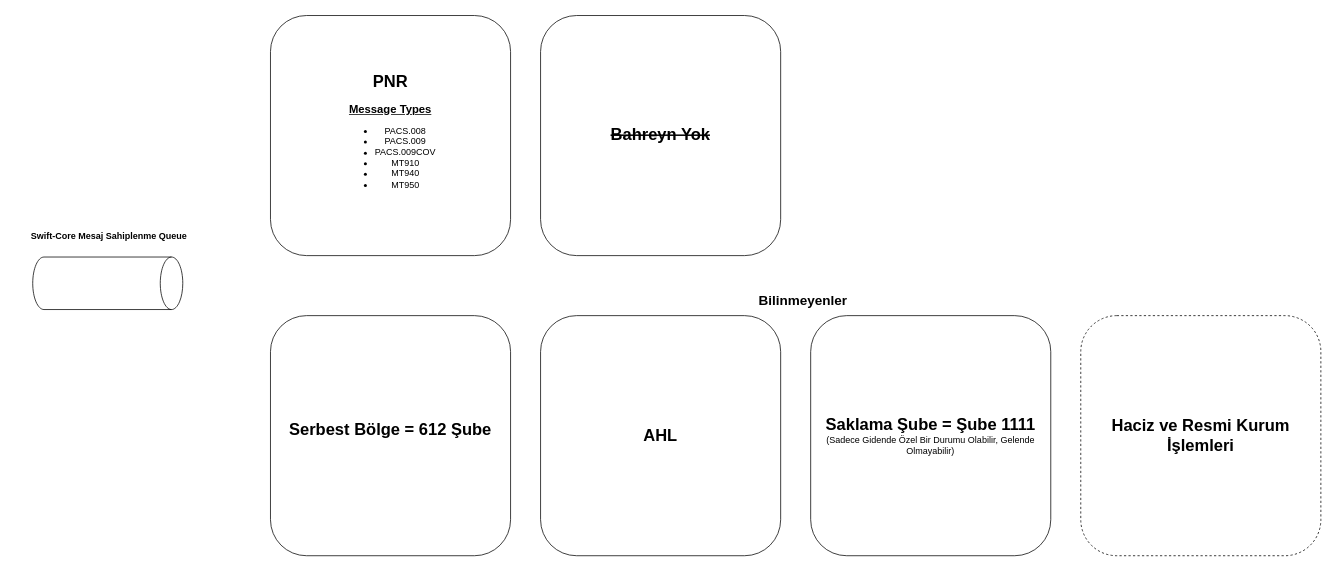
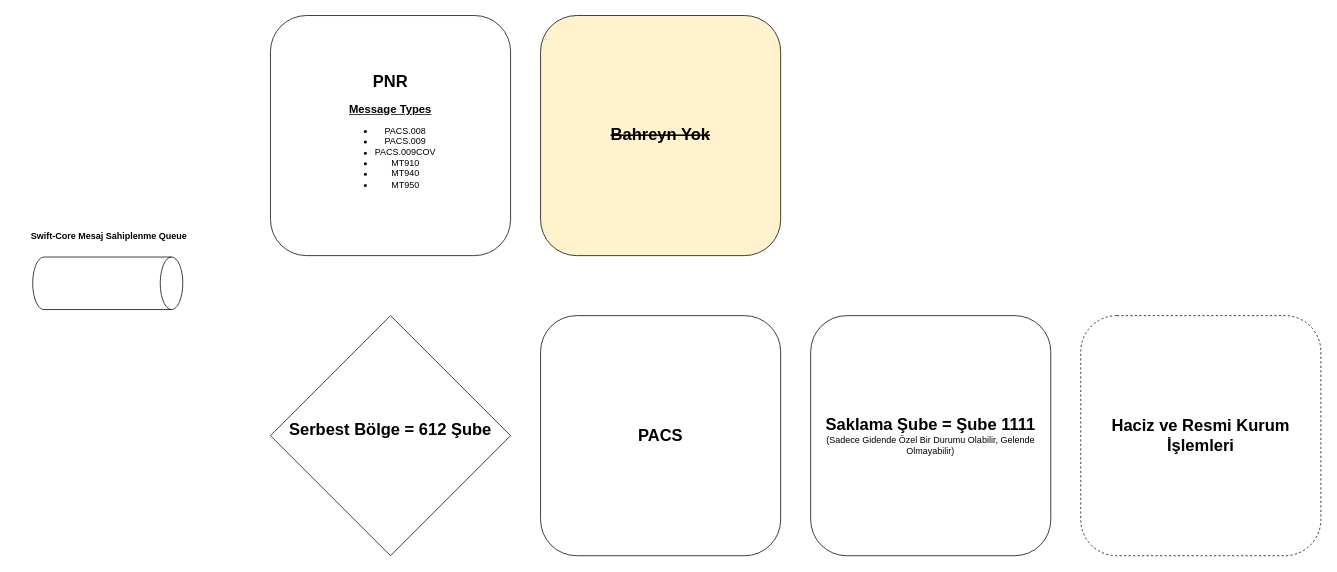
  <mxCell id="0" />
  <mxCell id="1" parent="0" />
  <mxCell id="2" value="" style="shape=cylinder3;whiteSpace=wrap;html=1;boundedLbl=1;backgroundOutline=1;size=15;rotation=90;" vertex="1" parent="1"><mxGeometry x="108.12" y="276.88" width="70" height="200" as="geometry" /></mxCell>
  <mxCell id="3" value="&lt;b&gt;Swift-Core Mesaj Sahiplenme Queue&lt;/b&gt;" style="text;html=1;align=center;verticalAlign=middle;whiteSpace=wrap;rounded=0;" vertex="1" parent="1"><mxGeometry x="20" y="300" width="250" height="30" as="geometry" /></mxCell>
  <mxCell id="4" value="&lt;b&gt;&lt;font style=&quot;font-size: 22px;&quot;&gt;PNR&lt;/font&gt;&lt;br&gt;&lt;br&gt;&lt;/b&gt;&lt;div&gt;&lt;b&gt;&lt;font style=&quot;font-size: 15px;&quot;&gt;&lt;u&gt;Message Types&lt;/u&gt;&lt;/font&gt;&lt;/b&gt;&lt;/div&gt;&lt;div&gt;&lt;ul&gt;&lt;li&gt;PACS.008&lt;/li&gt;&lt;li&gt;PACS.009&lt;/li&gt;&lt;li&gt;PACS.009COV&lt;/li&gt;&lt;li&gt;MT910&lt;/li&gt;&lt;li&gt;MT940&lt;/li&gt;&lt;li&gt;MT950&lt;/li&gt;&lt;/ul&gt;&lt;/div&gt;" style="rounded=1;whiteSpace=wrap;html=1;" vertex="1" parent="1"><mxGeometry x="360" y="20" width="320" height="320" as="geometry" /></mxCell>
- <mxCell id="5" value="&lt;b&gt;&lt;font style=&quot;font-size: 22px;&quot;&gt;Serbest Bölge = 612 Şube&lt;/font&gt;&lt;br&gt;&lt;/b&gt;&lt;div&gt;&lt;br&gt;&lt;/div&gt;" style="rounded=1;whiteSpace=wrap;html=1;" vertex="1" parent="1"><mxGeometry x="360" y="420" width="320" height="320" as="geometry" /></mxCell>
- <mxCell id="6" value="&lt;span style=&quot;font-size: 22px;&quot;&gt;&lt;b&gt;&lt;strike&gt;Bahreyn Yok&lt;/strike&gt;&lt;/b&gt;&lt;/span&gt;" style="rounded=1;whiteSpace=wrap;html=1;" vertex="1" parent="1"><mxGeometry x="720" y="20" width="320" height="320" as="geometry" /></mxCell>
- <mxCell id="7" value="&lt;b&gt;&lt;font style=&quot;font-size: 22px;&quot;&gt;AHL&lt;/font&gt;&lt;br&gt;&lt;/b&gt;" style="rounded=1;whiteSpace=wrap;html=1;" vertex="1" parent="1"><mxGeometry x="720" y="420" width="320" height="320" as="geometry" /></mxCell>
+ <mxCell id="5" value="&lt;b&gt;&lt;font style=&quot;font-size: 22px;&quot;&gt;Serbest Bölge = 612 Şube&lt;/font&gt;&lt;br&gt;&lt;/b&gt;&lt;div&gt;&lt;br&gt;&lt;/div&gt;" style="rhombus;whiteSpace=wrap;html=1;" vertex="1" parent="1"><mxGeometry x="360" y="420" width="320" height="320" as="geometry" /></mxCell>
+ <mxCell id="6" value="&lt;span style=&quot;font-size: 22px;&quot;&gt;&lt;b&gt;&lt;strike&gt;Bahreyn Yok&lt;/strike&gt;&lt;/b&gt;&lt;/span&gt;" style="rounded=1;whiteSpace=wrap;html=1;fillColor=#fff2cc;" vertex="1" parent="1"><mxGeometry x="720" y="20" width="320" height="320" as="geometry" /></mxCell>
+ <mxCell id="7" value="&lt;b&gt;&lt;font style=&quot;font-size: 22px;&quot;&gt;PACS&lt;/font&gt;&lt;br&gt;&lt;/b&gt;" style="rounded=1;whiteSpace=wrap;html=1;" vertex="1" parent="1"><mxGeometry x="720" y="420" width="320" height="320" as="geometry" /></mxCell>
  <mxCell id="8" value="&lt;b&gt;&lt;font style=&quot;font-size: 22px;&quot;&gt;Saklama Şube = Şube 1111&lt;br&gt;&lt;/font&gt;&lt;/b&gt;(Sadece Gidende Özel Bir Durumu Olabilir, Gelende Olmayabilir)" style="rounded=1;whiteSpace=wrap;html=1;" vertex="1" parent="1"><mxGeometry x="1080" y="420" width="320" height="320" as="geometry" /></mxCell>
  <mxCell id="9" value="&lt;b&gt;&lt;font style=&quot;font-size: 22px;&quot;&gt;Haciz ve Resmi Kurum İşlemleri&lt;/font&gt;&lt;/b&gt;" style="rounded=1;whiteSpace=wrap;html=1;dashed=1;" vertex="1" parent="1"><mxGeometry x="1440" y="420" width="320" height="320" as="geometry" /></mxCell>
- <mxCell id="10" value="&lt;b&gt;&lt;font style=&quot;font-size: 18px;&quot;&gt;Bilinmeyenler&lt;/font&gt;&lt;/b&gt;" style="text;html=1;align=center;verticalAlign=middle;whiteSpace=wrap;rounded=0;" vertex="1" parent="1"><mxGeometry x="930" width="280" height="40" as="geometry" y="380" /></mxCell>
